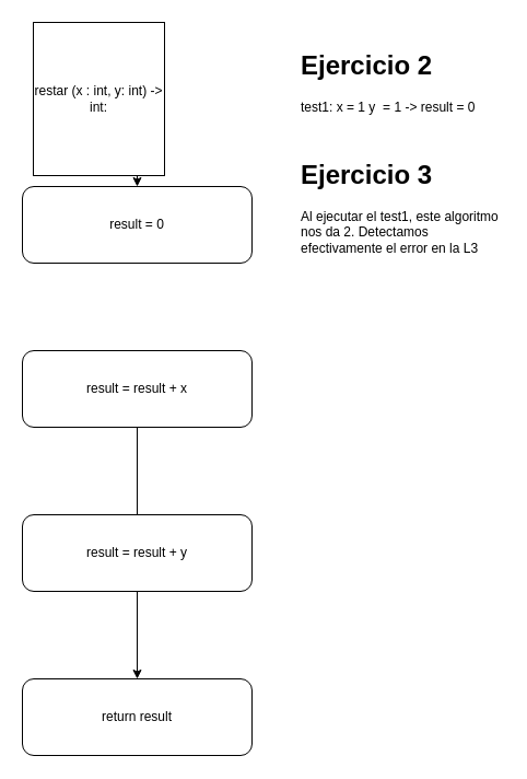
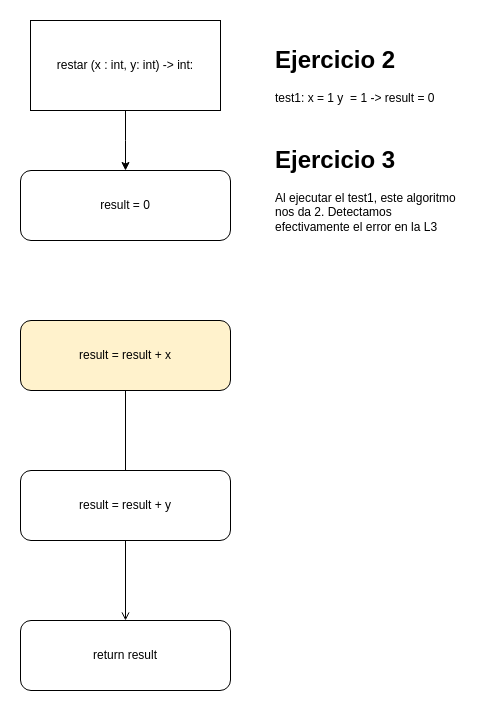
  <mxCell id="0" />
  <mxCell id="1" parent="0" />
  <mxCell id="2" style="edgeStyle=orthogonalEdgeStyle;rounded=0;orthogonalLoop=1;jettySize=auto;html=1;exitX=0.5;exitY=1;exitDx=0;exitDy=0;" edge="1" parent="1" source="3"><mxGeometry relative="1" as="geometry"><mxPoint x="125" y="170" as="targetPoint" /></mxGeometry></mxCell>
- <mxCell id="3" value="restar (x : int, y: int) -&amp;gt; int:" style="rounded=0;whiteSpace=wrap;html=1;" vertex="1" parent="1"><mxGeometry x="30" y="20" width="120" height="140" as="geometry" /></mxCell>
+ <mxCell id="3" value="restar (x : int, y: int) -&amp;gt; int:" style="rounded=0;whiteSpace=wrap;html=1;" vertex="1" parent="1"><mxGeometry x="30" y="20" width="190" height="90" as="geometry" /></mxCell>
  <mxCell id="4" value="result = 0" style="rounded=1;whiteSpace=wrap;html=1;" vertex="1" parent="1"><mxGeometry x="20" y="170" width="210" height="70" as="geometry" /></mxCell>
  <mxCell id="5" value="" style="edgeStyle=orthogonalEdgeStyle;rounded=0;orthogonalLoop=1;jettySize=auto;html=1;endArrow=none;" edge="1" parent="1" source="6" target="8"><mxGeometry relative="1" as="geometry" /></mxCell>
- <mxCell id="6" value="result = result + x" style="rounded=1;whiteSpace=wrap;html=1;" vertex="1" parent="1"><mxGeometry x="20" y="320" width="210" height="70" as="geometry" /></mxCell>
- <mxCell id="7" value="" style="edgeStyle=orthogonalEdgeStyle;rounded=0;orthogonalLoop=1;jettySize=auto;html=1;" edge="1" parent="1" source="8" target="9"><mxGeometry relative="1" as="geometry" /></mxCell>
+ <mxCell id="6" value="result = result + x" style="rounded=1;whiteSpace=wrap;html=1;fillColor=#fff2cc;" vertex="1" parent="1"><mxGeometry x="20" y="320" width="210" height="70" as="geometry" /></mxCell>
+ <mxCell id="7" value="" style="edgeStyle=orthogonalEdgeStyle;rounded=0;orthogonalLoop=1;jettySize=auto;html=1;endArrow=open;" edge="1" parent="1" source="8" target="9"><mxGeometry relative="1" as="geometry" /></mxCell>
  <mxCell id="8" value="result = result + y" style="rounded=1;whiteSpace=wrap;html=1;" vertex="1" parent="1"><mxGeometry x="20" y="470" width="210" height="70" as="geometry" /></mxCell>
  <mxCell id="9" value="return result" style="rounded=1;whiteSpace=wrap;html=1;" vertex="1" parent="1"><mxGeometry x="20" y="620" width="210" height="70" as="geometry" /></mxCell>
  <mxCell id="10" value="&lt;h1&gt;Ejercicio 2&lt;/h1&gt;&lt;div&gt;test1: x = 1 y&amp;nbsp; = 1 -&amp;gt; result = 0&lt;/div&gt;&lt;div&gt;&lt;br&gt;&lt;/div&gt;&lt;div&gt;&lt;br&gt;&lt;/div&gt;" style="text;html=1;strokeColor=none;fillColor=none;spacing=5;spacingTop=-20;whiteSpace=wrap;overflow=hidden;rounded=0;" vertex="1" parent="1"><mxGeometry x="270" y="40" width="190" height="70" as="geometry" /></mxCell>
  <mxCell id="11" value="&lt;h1&gt;Ejercicio 3&lt;/h1&gt;&lt;div&gt;Al ejecutar el test1, este algoritmo nos da 2. Detectamos efectivamente el error en la L3&lt;/div&gt;" style="text;html=1;strokeColor=none;fillColor=none;spacing=5;spacingTop=-20;whiteSpace=wrap;overflow=hidden;rounded=0;" vertex="1" parent="1"><mxGeometry x="270" y="140" width="190" height="120" as="geometry" /></mxCell>
